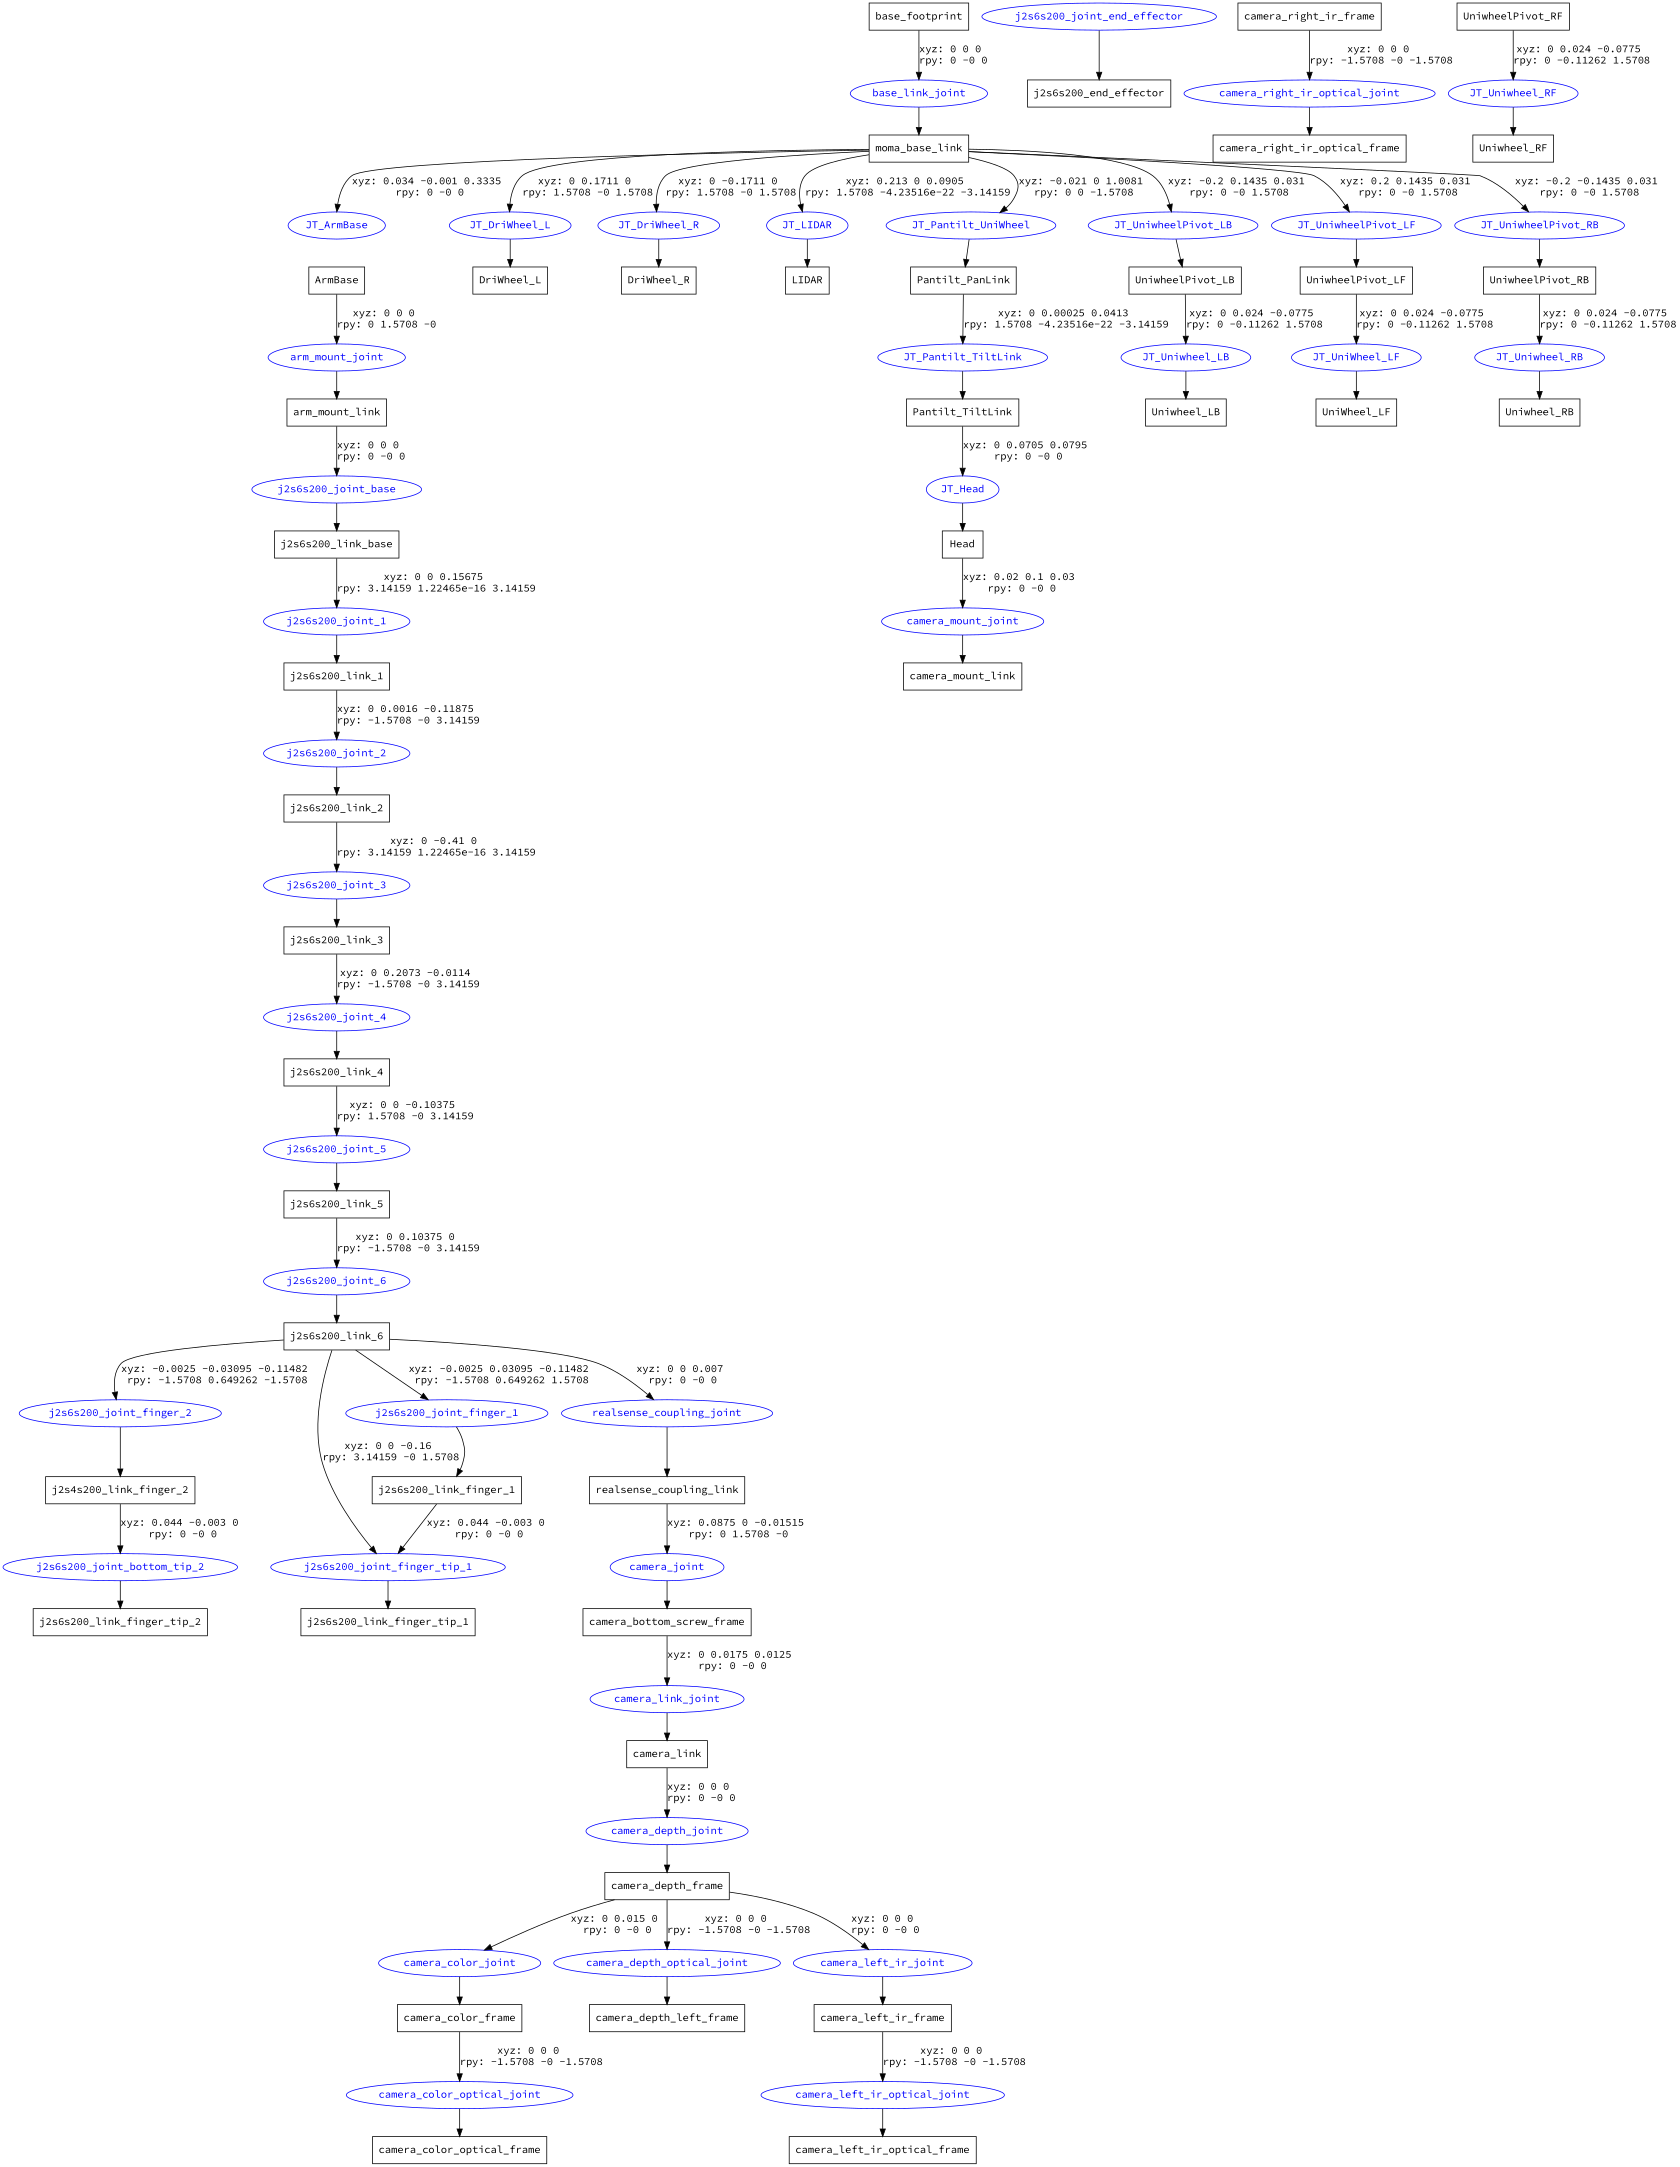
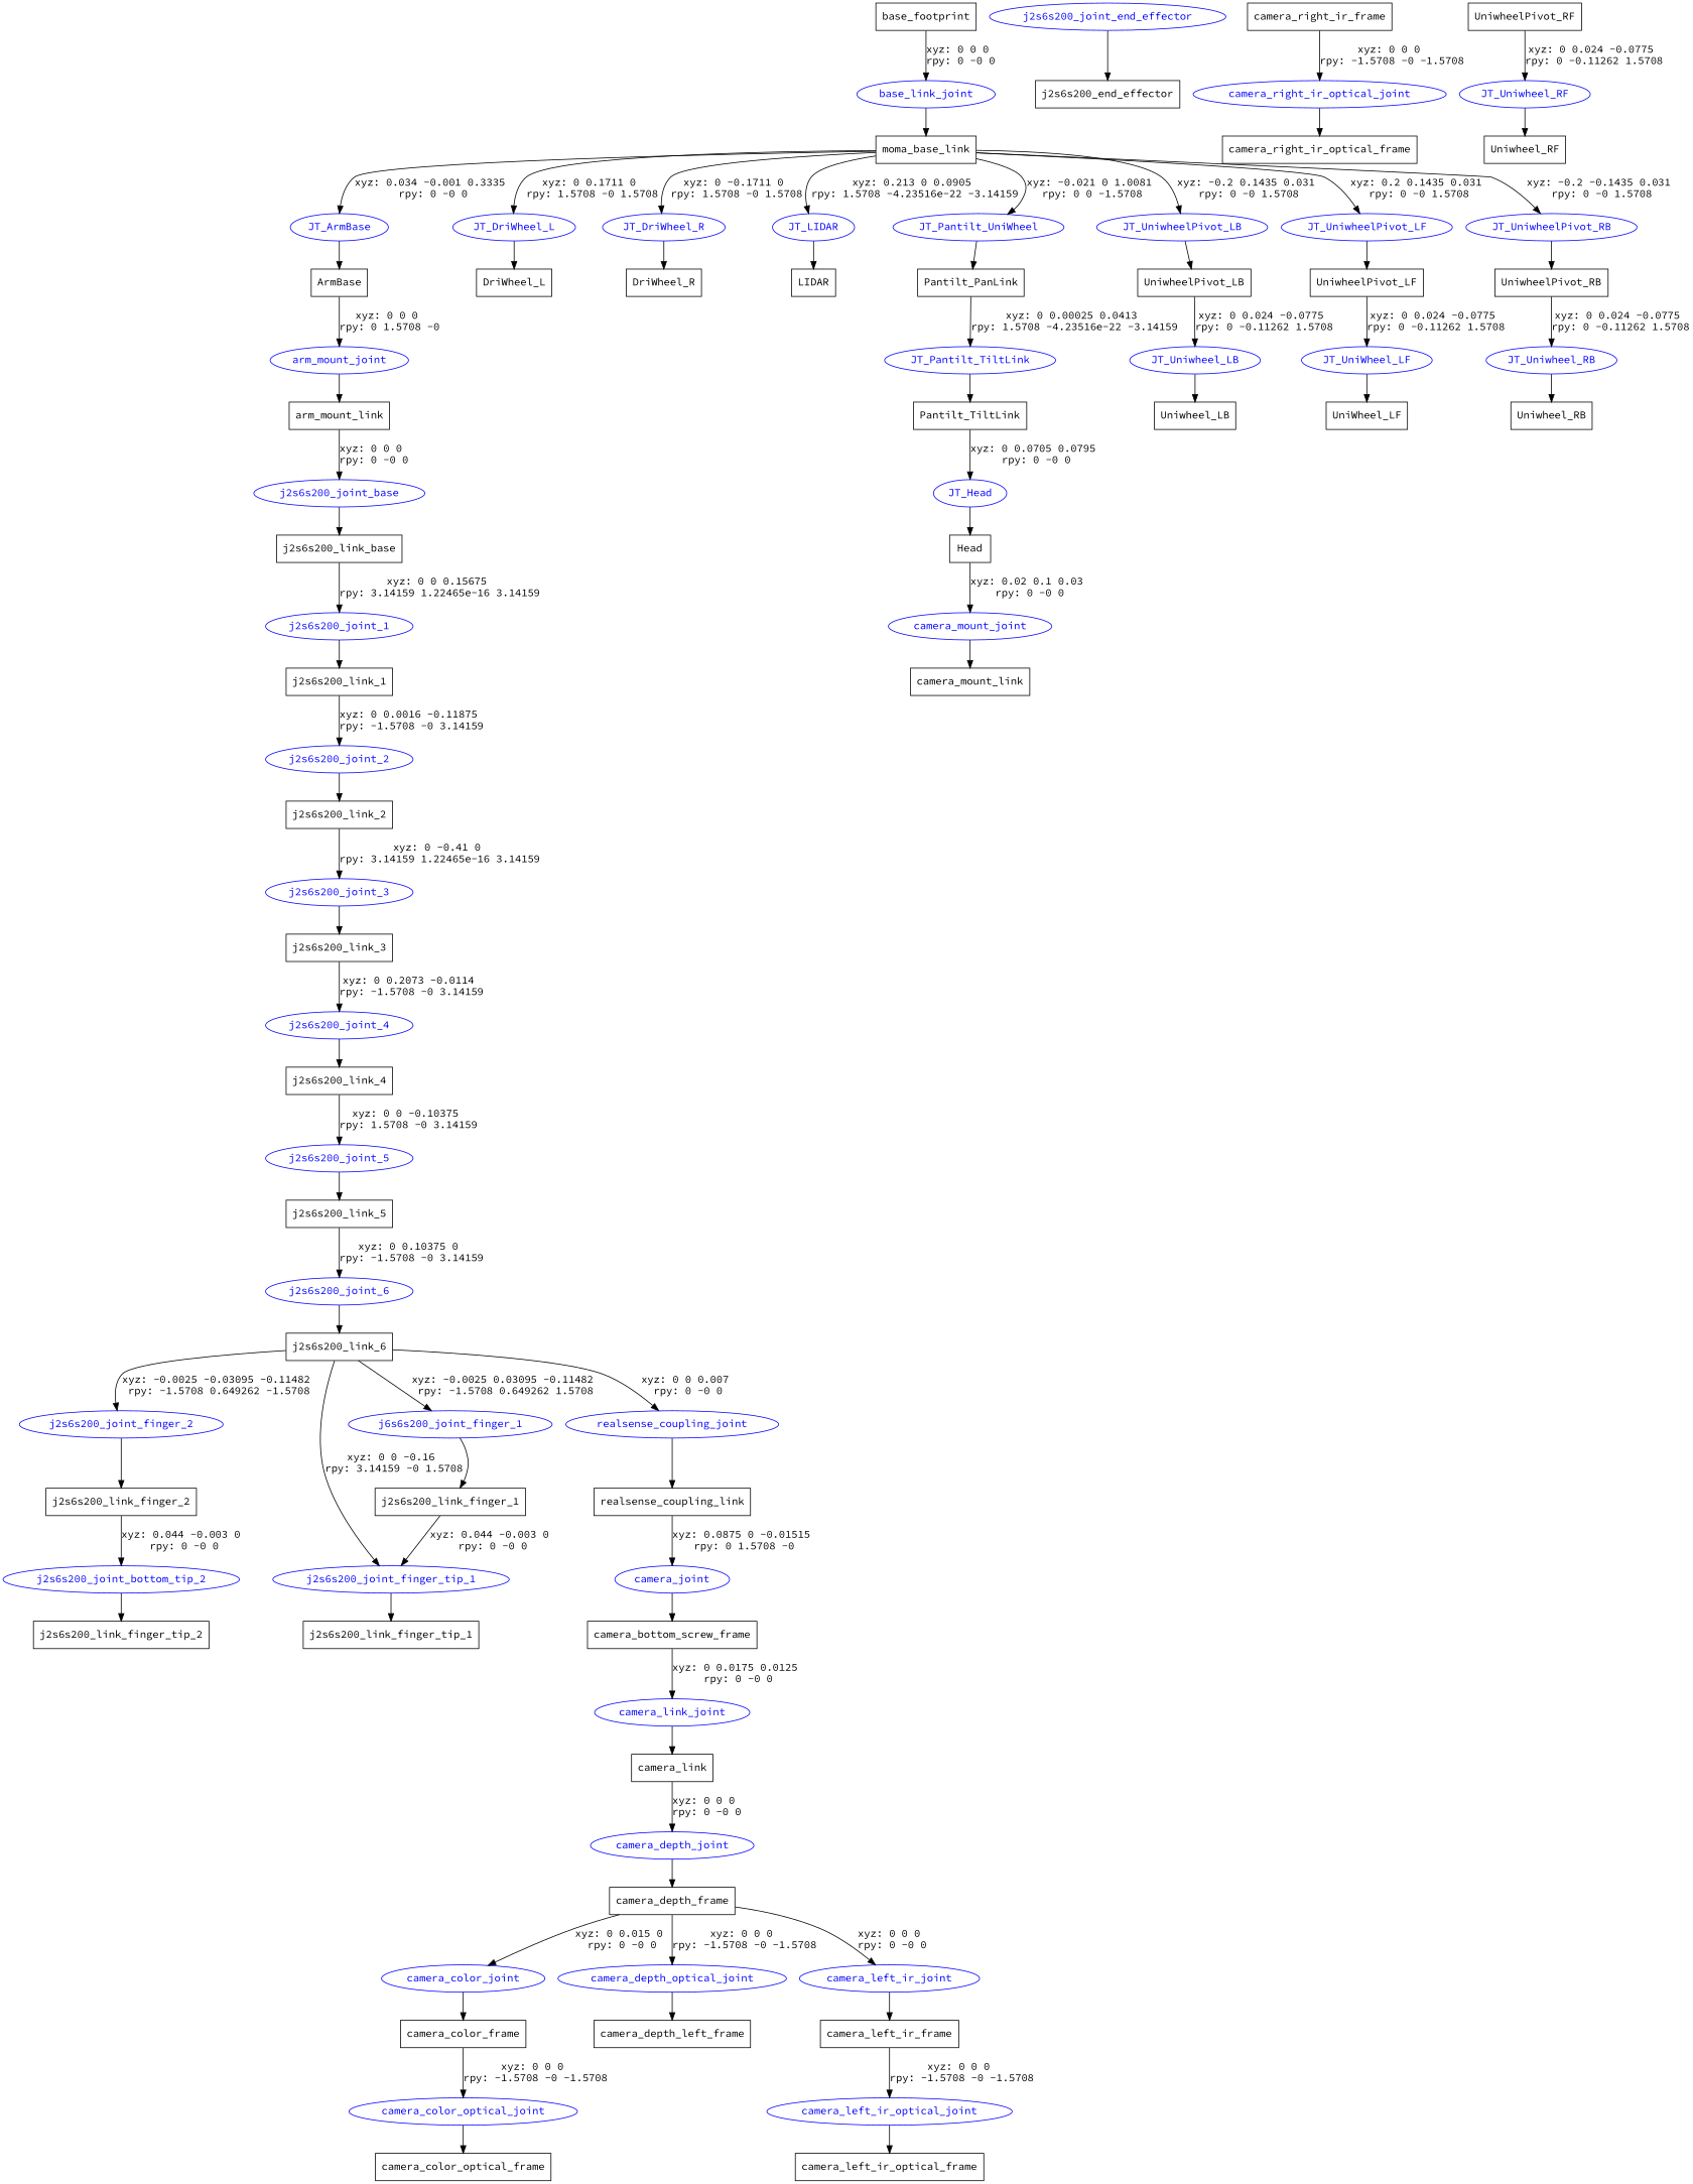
  digraph {
    fontname="Source Code Pro"
    node [fontname="Source Code Pro" shape=box]
    edge [fontname="Source Code Pro"]
    n1 [label=base_footprint]
    base_link_joint [color=blue fontcolor=blue shape=ellipse]
    n3 [label=moma_base_link]
    JT_ArmBase [color=blue fontcolor=blue shape=ellipse]
    JT_DriWheel_L [color=blue fontcolor=blue shape=ellipse]
    JT_DriWheel_R [color=blue fontcolor=blue shape=ellipse]
    JT_LIDAR [color=blue fontcolor=blue shape=ellipse]
    n8 [color=blue fontcolor=blue label=JT_Pantilt_UniWheel shape=ellipse]
    JT_UniwheelPivot_LB [color=blue fontcolor=blue shape=ellipse]
    JT_UniwheelPivot_LF [color=blue fontcolor=blue shape=ellipse]
    JT_UniwheelPivot_RB [color=blue fontcolor=blue shape=ellipse]
    n12 [label=ArmBase]
    n13 [label=DriWheel_L]
    n14 [label=DriWheel_R]
    n15 [label=LIDAR]
    n16 [label=Pantilt_PanLink]
    n17 [label=UniwheelPivot_LB]
    n18 [label=UniwheelPivot_LF]
    n19 [label=UniwheelPivot_RB]
    arm_mount_joint [color=blue fontcolor=blue shape=ellipse]
    n21 [label=arm_mount_link]
    j2s6s200_joint_base [color=blue fontcolor=blue shape=ellipse]
    n23 [label=j2s6s200_link_base]
    j2s6s200_joint_1 [color=blue fontcolor=blue shape=ellipse]
    n25 [label=j2s6s200_link_1]
    j2s6s200_joint_2 [color=blue fontcolor=blue shape=ellipse]
    n27 [label=j2s6s200_link_2]
    j2s6s200_joint_3 [color=blue fontcolor=blue shape=ellipse]
    n29 [label=j2s6s200_link_3]
    j2s6s200_joint_4 [color=blue fontcolor=blue shape=ellipse]
    n31 [label=j2s6s200_link_4]
    j2s6s200_joint_5 [color=blue fontcolor=blue shape=ellipse]
    n33 [label=j2s6s200_link_5]
    j2s6s200_joint_6 [color=blue fontcolor=blue shape=ellipse]
    n35 [label=j2s6s200_link_6]
-   j2s6s200_joint_finger_1 [color=blue fontcolor=blue shape=ellipse]
+   j2s6s200_joint_finger_1 [color=blue fontcolor=blue shape=ellipse label=j6s6s200_joint_finger_1]
    j2s6s200_joint_finger_2 [color=blue fontcolor=blue shape=ellipse]
    realsense_coupling_joint [color=blue fontcolor=blue shape=ellipse]
    j2s6s200_joint_finger_tip_1 [color=blue fontcolor=blue shape=ellipse]
    j2s6s200_joint_end_effector [color=blue fontcolor=blue shape=ellipse]
    n41 [label=j2s6s200_end_effector]
    n42 [label=j2s6s200_link_finger_1]
-   n43 [label=j2s4s200_link_finger_2]
+   n43 [label=j2s6s200_link_finger_2]
    n44 [label=realsense_coupling_link]
    n45 [label=j2s6s200_link_finger_tip_1]
    n46 [color=blue fontcolor=blue label=j2s6s200_joint_bottom_tip_2 shape=ellipse]
    n47 [label=j2s6s200_link_finger_tip_2]
    camera_joint [color=blue fontcolor=blue shape=ellipse]
    n49 [label=camera_bottom_screw_frame]
    camera_link_joint [color=blue fontcolor=blue shape=ellipse]
    n51 [label=camera_link]
    camera_depth_joint [color=blue fontcolor=blue shape=ellipse]
    n53 [label=camera_depth_frame]
    camera_color_joint [color=blue fontcolor=blue shape=ellipse]
    camera_depth_optical_joint [color=blue fontcolor=blue shape=ellipse]
    camera_left_ir_joint [color=blue fontcolor=blue shape=ellipse]
    n57 [label=camera_color_frame]
    n58 [label=camera_depth_left_frame]
    n59 [label=camera_left_ir_frame]
    camera_color_optical_joint [color=blue fontcolor=blue shape=ellipse]
    n61 [label=camera_color_optical_frame]
    camera_left_ir_optical_joint [color=blue fontcolor=blue shape=ellipse]
    n63 [label=camera_left_ir_optical_frame]
    n64 [label=camera_right_ir_frame]
    camera_right_ir_optical_joint [color=blue fontcolor=blue shape=ellipse]
    n66 [label=camera_right_ir_optical_frame]
    JT_Pantilt_TiltLink [color=blue fontcolor=blue shape=ellipse]
    n68 [label=Pantilt_TiltLink]
    JT_Head [color=blue fontcolor=blue shape=ellipse]
    n70 [label=Head]
    camera_mount_joint [color=blue fontcolor=blue shape=ellipse]
    n72 [label=camera_mount_link]
    JT_Uniwheel_LB [color=blue fontcolor=blue shape=ellipse]
    n74 [label=Uniwheel_LB]
    JT_UniWheel_LF [color=blue fontcolor=blue shape=ellipse]
    n76 [label=UniWheel_LF]
    JT_Uniwheel_RB [color=blue fontcolor=blue shape=ellipse]
    n78 [label=Uniwheel_RB]
    n79 [label=UniwheelPivot_RF]
    JT_Uniwheel_RF [color=blue fontcolor=blue shape=ellipse]
    n81 [label=Uniwheel_RF]
    n1 -> base_link_joint [label="xyz: 0 0 0 \nrpy: 0 -0 0"]
    base_link_joint -> n3
    n3 -> JT_ArmBase [label="xyz: 0.034 -0.001 0.3335 \nrpy: 0 -0 0"]
    n3 -> JT_DriWheel_L [label="xyz: 0 0.1711 0 \nrpy: 1.5708 -0 1.5708"]
    n3 -> JT_DriWheel_R [label="xyz: 0 -0.1711 0 \nrpy: 1.5708 -0 1.5708"]
    n3 -> JT_LIDAR [label="xyz: 0.213 0 0.0905 \nrpy: 1.5708 -4.23516e-22 -3.14159"]
    n3 -> n8 [label="xyz: -0.021 0 1.0081 \nrpy: 0 0 -1.5708"]
    n3 -> JT_UniwheelPivot_LB [label="xyz: -0.2 0.1435 0.031 \nrpy: 0 -0 1.5708"]
    n3 -> JT_UniwheelPivot_LF [label="xyz: 0.2 0.1435 0.031 \nrpy: 0 -0 1.5708"]
    n3 -> JT_UniwheelPivot_RB [label="xyz: -0.2 -0.1435 0.031 \nrpy: 0 -0 1.5708"]
+   JT_ArmBase -> n12
    JT_DriWheel_L -> n13
    JT_DriWheel_R -> n14
    JT_LIDAR -> n15
    n8 -> n16
    JT_UniwheelPivot_LB -> n17
    JT_UniwheelPivot_LF -> n18
    JT_UniwheelPivot_RB -> n19
    n12 -> arm_mount_joint [label="xyz: 0 0 0 \nrpy: 0 1.5708 -0"]
    n16 -> JT_Pantilt_TiltLink [label="xyz: 0 0.00025 0.0413 \nrpy: 1.5708 -4.23516e-22 -3.14159"]
    n17 -> JT_Uniwheel_LB [label="xyz: 0 0.024 -0.0775 \nrpy: 0 -0.11262 1.5708"]
    n18 -> JT_UniWheel_LF [label="xyz: 0 0.024 -0.0775 \nrpy: 0 -0.11262 1.5708"]
    n19 -> JT_Uniwheel_RB [label="xyz: 0 0.024 -0.0775 \nrpy: 0 -0.11262 1.5708"]
    arm_mount_joint -> n21
    n21 -> j2s6s200_joint_base [label="xyz: 0 0 0 \nrpy: 0 -0 0"]
    j2s6s200_joint_base -> n23
    n23 -> j2s6s200_joint_1 [label="xyz: 0 0 0.15675 \nrpy: 3.14159 1.22465e-16 3.14159"]
    j2s6s200_joint_1 -> n25
    n25 -> j2s6s200_joint_2 [label="xyz: 0 0.0016 -0.11875 \nrpy: -1.5708 -0 3.14159"]
    j2s6s200_joint_2 -> n27
    n27 -> j2s6s200_joint_3 [label="xyz: 0 -0.41 0 \nrpy: 3.14159 1.22465e-16 3.14159"]
    j2s6s200_joint_3 -> n29
    n29 -> j2s6s200_joint_4 [label="xyz: 0 0.2073 -0.0114 \nrpy: -1.5708 -0 3.14159"]
    j2s6s200_joint_4 -> n31
    n31 -> j2s6s200_joint_5 [label="xyz: 0 0 -0.10375 \nrpy: 1.5708 -0 3.14159"]
    j2s6s200_joint_5 -> n33
    n33 -> j2s6s200_joint_6 [label="xyz: 0 0.10375 0 \nrpy: -1.5708 -0 3.14159"]
    j2s6s200_joint_6 -> n35
    n35 -> j2s6s200_joint_finger_1 [label="xyz: -0.0025 0.03095 -0.11482 \nrpy: -1.5708 0.649262 1.5708"]
    n35 -> j2s6s200_joint_finger_2 [label="xyz: -0.0025 -0.03095 -0.11482 \nrpy: -1.5708 0.649262 -1.5708"]
    n35 -> realsense_coupling_joint [label="xyz: 0 0 0.007 \nrpy: 0 -0 0"]
    n35 -> j2s6s200_joint_finger_tip_1 [label="xyz: 0 0 -0.16 \nrpy: 3.14159 -0 1.5708"]
    j2s6s200_joint_finger_1 -> n42
    j2s6s200_joint_finger_2 -> n43
    realsense_coupling_joint -> n44
    j2s6s200_joint_finger_tip_1 -> n45
    j2s6s200_joint_end_effector -> n41
    n42 -> j2s6s200_joint_finger_tip_1 [label="xyz: 0.044 -0.003 0 \nrpy: 0 -0 0"]
    n43 -> n46 [label="xyz: 0.044 -0.003 0 \nrpy: 0 -0 0"]
    n44 -> camera_joint [label="xyz: 0.0875 0 -0.01515 \nrpy: 0 1.5708 -0"]
    n46 -> n47
    camera_joint -> n49
    n49 -> camera_link_joint [label="xyz: 0 0.0175 0.0125 \nrpy: 0 -0 0"]
    camera_link_joint -> n51
    n51 -> camera_depth_joint [label="xyz: 0 0 0 \nrpy: 0 -0 0"]
    camera_depth_joint -> n53
    n53 -> camera_color_joint [label="xyz: 0 0.015 0 \nrpy: 0 -0 0"]
    n53 -> camera_depth_optical_joint [label="xyz: 0 0 0 \nrpy: -1.5708 -0 -1.5708"]
    n53 -> camera_left_ir_joint [label="xyz: 0 0 0 \nrpy: 0 -0 0"]
    camera_color_joint -> n57
    camera_depth_optical_joint -> n58
    camera_left_ir_joint -> n59
    n57 -> camera_color_optical_joint [label="xyz: 0 0 0 \nrpy: -1.5708 -0 -1.5708"]
    n59 -> camera_left_ir_optical_joint [label="xyz: 0 0 0 \nrpy: -1.5708 -0 -1.5708"]
    camera_color_optical_joint -> n61
    camera_left_ir_optical_joint -> n63
    n64 -> camera_right_ir_optical_joint [label="xyz: 0 0 0 \nrpy: -1.5708 -0 -1.5708"]
    camera_right_ir_optical_joint -> n66
    JT_Pantilt_TiltLink -> n68
    n68 -> JT_Head [label="xyz: 0 0.0705 0.0795 \nrpy: 0 -0 0"]
    JT_Head -> n70
    n70 -> camera_mount_joint [label="xyz: 0.02 0.1 0.03 \nrpy: 0 -0 0"]
    camera_mount_joint -> n72
    JT_Uniwheel_LB -> n74
    JT_UniWheel_LF -> n76
    JT_Uniwheel_RB -> n78
    n79 -> JT_Uniwheel_RF [label="xyz: 0 0.024 -0.0775 \nrpy: 0 -0.11262 1.5708"]
    JT_Uniwheel_RF -> n81
  }
